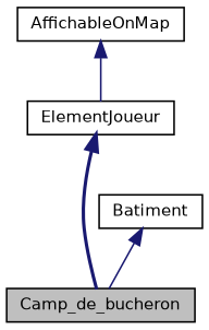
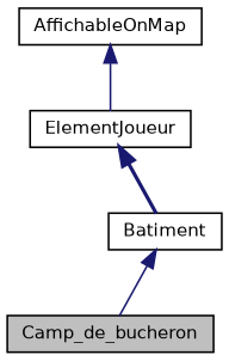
  digraph {
    node [color=black fillcolor=white fontname=Helvetica fontsize=10 shape=record style=filled]
    edge [color=midnightblue dir=back fontname=Helvetica fontsize=10 labelfontname=Helvetica labelfontsize=10 style=solid]
    n1 [fillcolor=grey75 fontcolor=black height=0.2 label=Camp_de_bucheron width=0.4]
    n2 [height=0.2 label=Batiment width=0.4]
    n3 [height=0.2 label=ElementJoueur width=0.4]
    n4 [height=0.2 label=AffichableOnMap width=0.4]
    n2 -> n1
-   n3 -> n1 [style=bold]
+   n3 -> n2 [style=bold]
    n4 -> n3
  }
